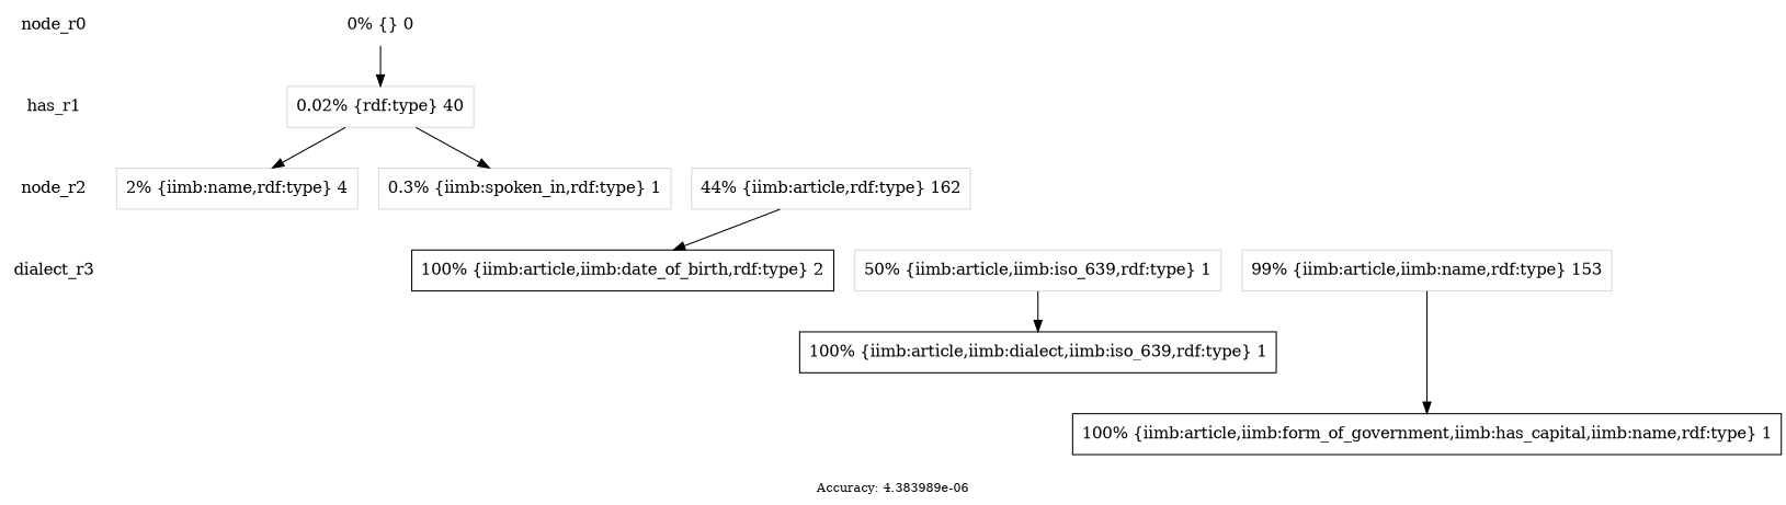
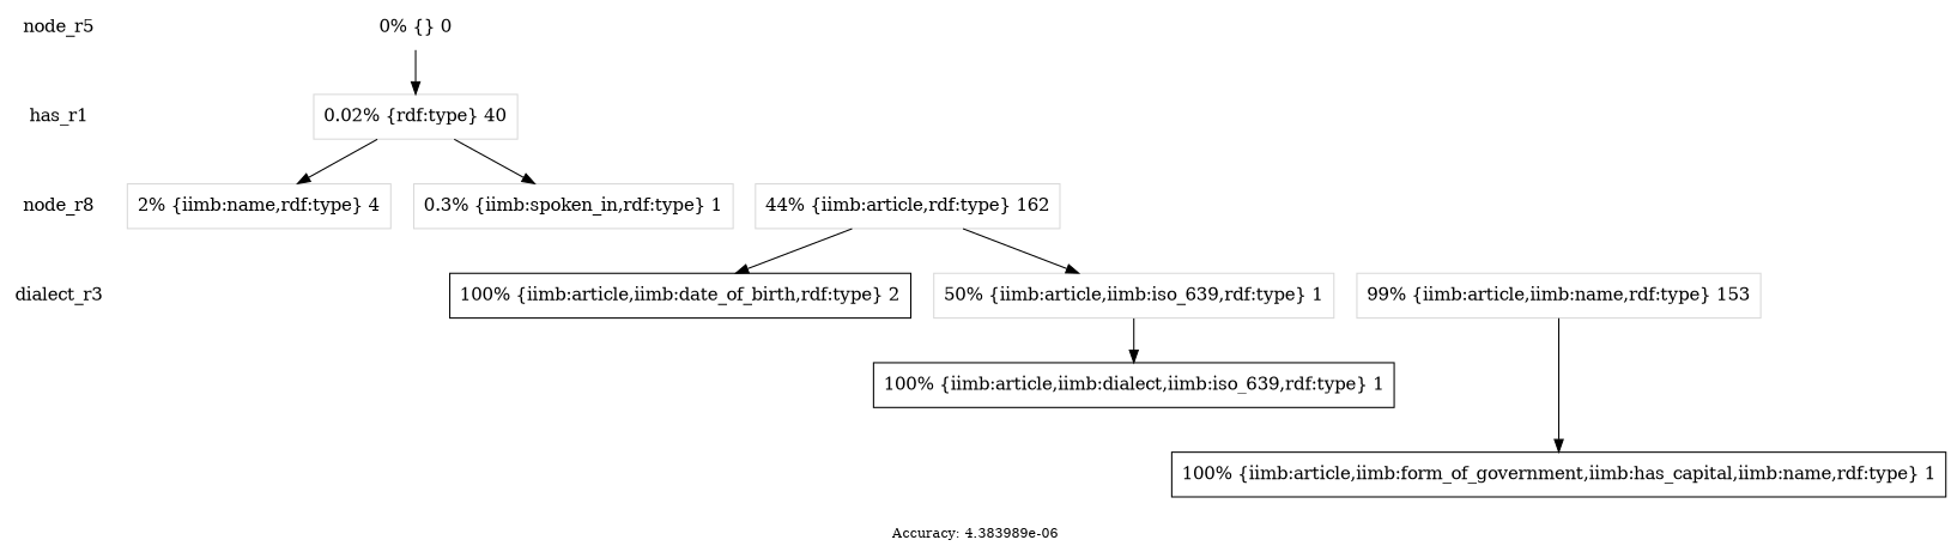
  digraph {
    fontsize=11.0
    label="Accuracy: 4.383989e-06"
    node [shape=rectangle style=solid]
    edge [style=solid color=black]
-   node_r0 [shape=plaintext style=""]
+   node_r0 [shape=plaintext label=node_r5 style=""]
    n2 [color="/greys9/1" label="0% {} 0"]
    n3 [label=has_r1 shape=plaintext style=""]
    n4 [color="/greys9/3" label="0.02% {rdf:type} 40"]
-   node_r2 [shape=plaintext style=""]
+   node_r2 [shape=plaintext label=node_r8 style=""]
    n6 [color="/greys9/3" label="44% {iimb:article,rdf:type} 162"]
    n7 [color="/greys9/3" label="2% {iimb:name,rdf:type} 4"]
    n8 [color="/greys9/3" label="0.3% {iimb:spoken_in,rdf:type} 1"]
    n9 [label=dialect_r3 shape=plaintext style=""]
    n10 [color="/greys9/9" label="100% {iimb:article,iimb:date_of_birth,rdf:type} 2"]
    n11 [color="/greys9/3" label="50% {iimb:article,iimb:iso_639,rdf:type} 1"]
    n12 [color="/greys9/3" label="99% {iimb:article,iimb:name,rdf:type} 153"]
    node_r4 [shape=plaintext style=invis]
    n14 [color="/greys9/9" label="100% {iimb:article,iimb:dialect,iimb:iso_639,rdf:type} 1"]
    node_r5 [shape=plaintext style=invis]
    n16 [color="/greys9/9" label="100% {iimb:article,iimb:form_of_government,iimb:has_capital,iimb:name,rdf:type} 1"]
    subgraph sub_1 {
      rank=same
      node_r0
      n2
    }
    subgraph sub_2 {
      rank=same
      n3
      n4
    }
    subgraph sub_3 {
      rank=same
      node_r2
      n6
      n7
      n8
    }
    subgraph sub_4 {
      rank=same
      n9
      n10
      n11
      n12
    }
    subgraph sub_5 {
      rank=same
      node_r4
      n14
    }
    subgraph sub_6 {
      rank=same
      node_r5
      n16
    }
    node_r0 -> n3 [style=invis color=""]
    n2 -> n4
    n3 -> node_r2 [style=invis color=""]
    n4 -> n7
    n4 -> n8
    node_r2 -> n9 [style=invis color=""]
    n6 -> n10
+   n6 -> n11
    n9 -> node_r4 [style=invis color=""]
    n11 -> n14
    n12 -> n16
    node_r4 -> node_r5 [style=invis color=""]
  }
